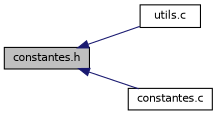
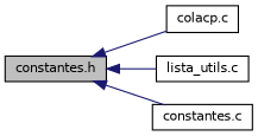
  digraph {
    rankdir=LR
    node [color=black fillcolor=white fontname=Helvetica fontsize=10 shape=record style=filled]
    edge [color=midnightblue dir=back fontname=Helvetica fontsize=10 labelfontname=Helvetica labelfontsize=10 style=solid]
    n1 [fillcolor=grey75 fontcolor=black height=0.2 label="constantes.h" width=0.4]
-   n2 [height=0.2 label="utils.c" width=0.4]
+   n2 [height=0.2 label="colacp.c" width=0.4]
+   n3 [height=0.2 label="lista_utils.c" width=0.4]
    n4 [height=0.2 label="constantes.c" width=0.4]
    n1 -> n2
+   n1 -> n3
    n1 -> n4
  }
